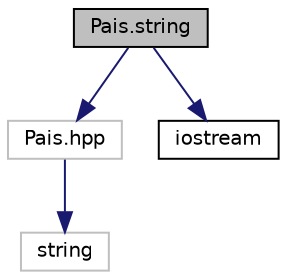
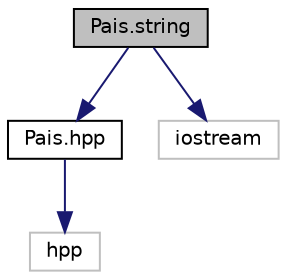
  digraph {
    node [color=black fillcolor=white fontname=Helvetica fontsize=10 shape=record style=filled]
    edge [color=midnightblue fontname=Helvetica fontsize=10 labelfontname=Helvetica labelfontsize=10 style=solid]
    n1 [fillcolor=grey75 fontcolor=black height=0.2 label="Pais.string" width=0.4]
-   n2 [color=grey75 height=0.2 label="Pais.hpp" width=0.4]
-   n3 [height=0.2 label=iostream width=0.4]
-   n4 [color=grey75 height=0.2 label=string width=0.4]
+   n2 [height=0.2 label="Pais.hpp" width=0.4]
+   n3 [color=grey75 height=0.2 label=iostream width=0.4]
+   n4 [color=grey75 height=0.2 label=hpp width=0.4]
    n1 -> n2
    n1 -> n3
    n2 -> n4
  }
